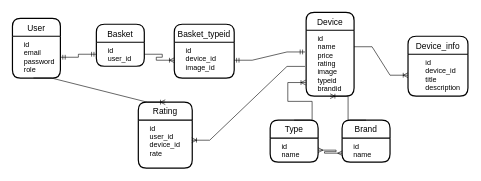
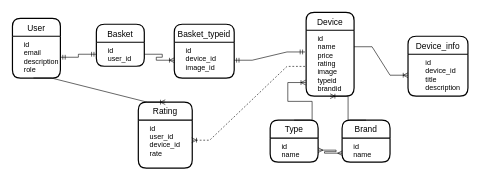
  <mxCell id="0" />
  <mxCell id="1" parent="0" />
  <mxCell id="2" value="User" style="swimlane;childLayout=stackLayout;horizontal=1;startSize=30;horizontalStack=0;rounded=1;fontSize=14;fontStyle=0;strokeWidth=2;resizeParent=0;resizeLast=1;shadow=0;dashed=0;align=center;" vertex="1" parent="1"><mxGeometry x="20" y="30" width="80" height="100" as="geometry" /></mxCell>
- <mxCell id="3" value="    id&#10;    email&#10;    password&#10;    role" style="align=left;strokeColor=none;fillColor=none;spacingLeft=4;fontSize=12;verticalAlign=top;resizable=0;rotatable=0;part=1;" vertex="1" parent="2"><mxGeometry y="30" width="80" height="70" as="geometry" /></mxCell>
+ <mxCell id="3" value="    id&#10;    email&#10;    description&#10;    role" style="align=left;strokeColor=none;fillColor=none;spacingLeft=4;fontSize=12;verticalAlign=top;resizable=0;rotatable=0;part=1;" vertex="1" parent="2"><mxGeometry y="30" width="80" height="70" as="geometry" /></mxCell>
  <mxCell id="4" value="Basket" style="swimlane;childLayout=stackLayout;horizontal=1;startSize=30;horizontalStack=0;rounded=1;fontSize=14;fontStyle=0;strokeWidth=2;resizeParent=0;resizeLast=1;shadow=0;dashed=0;align=center;" vertex="1" parent="1"><mxGeometry x="160" y="40" width="80" height="70" as="geometry" /></mxCell>
  <mxCell id="5" value="    id&#10;    user_id" style="align=left;strokeColor=none;fillColor=none;spacingLeft=4;fontSize=12;verticalAlign=top;resizable=0;rotatable=0;part=1;" vertex="1" parent="4"><mxGeometry y="30" width="80" height="40" as="geometry" /></mxCell>
  <mxCell id="6" value="Device" style="swimlane;childLayout=stackLayout;horizontal=1;startSize=30;horizontalStack=0;rounded=1;fontSize=14;fontStyle=0;strokeWidth=2;resizeParent=0;resizeLast=1;shadow=0;dashed=0;align=center;" vertex="1" parent="1"><mxGeometry x="510" y="20" width="80" height="140" as="geometry" /></mxCell>
  <mxCell id="7" value="    id&#10;    name&#10;    price&#10;    rating&#10;    image&#10;    typeid&#10;    brandid&#10;    " style="align=left;strokeColor=none;fillColor=none;spacingLeft=4;fontSize=12;verticalAlign=top;resizable=0;rotatable=0;part=1;" vertex="1" parent="6"><mxGeometry y="30" width="80" height="110" as="geometry" /></mxCell>
  <mxCell id="8" value="Type" style="swimlane;childLayout=stackLayout;horizontal=1;startSize=30;horizontalStack=0;rounded=1;fontSize=14;fontStyle=0;strokeWidth=2;resizeParent=0;resizeLast=1;shadow=0;dashed=0;align=center;" vertex="1" parent="1"><mxGeometry x="450" y="200" width="80" height="70" as="geometry" /></mxCell>
  <mxCell id="9" value="    id&#10;    name" style="align=left;strokeColor=none;fillColor=none;spacingLeft=4;fontSize=12;verticalAlign=top;resizable=0;rotatable=0;part=1;" vertex="1" parent="8"><mxGeometry y="30" width="80" height="40" as="geometry" /></mxCell>
  <mxCell id="10" value="Brand" style="swimlane;childLayout=stackLayout;horizontal=1;startSize=30;horizontalStack=0;rounded=1;fontSize=14;fontStyle=0;strokeWidth=2;resizeParent=0;resizeLast=1;shadow=0;dashed=0;align=center;" vertex="1" parent="1"><mxGeometry x="570" y="200" width="80" height="70" as="geometry" /></mxCell>
  <mxCell id="11" value="    id&#10;    name" style="align=left;strokeColor=none;fillColor=none;spacingLeft=4;fontSize=12;verticalAlign=top;resizable=0;rotatable=0;part=1;" vertex="1" parent="10"><mxGeometry y="30" width="80" height="40" as="geometry" /></mxCell>
  <mxCell id="12" value="" style="edgeStyle=entityRelationEdgeStyle;fontSize=12;html=1;endArrow=ERmany;startArrow=ERmany;rounded=0;exitX=1;exitY=0.5;exitDx=0;exitDy=0;entryX=0.008;entryY=0.628;entryDx=0;entryDy=0;entryPerimeter=0;" edge="1" parent="1" source="9" target="11"><mxGeometry width="100" height="100" relative="1" as="geometry"><mxPoint x="360" y="450" as="sourcePoint" /><mxPoint x="460" y="350" as="targetPoint" /></mxGeometry></mxCell>
  <mxCell id="13" value="" style="edgeStyle=entityRelationEdgeStyle;fontSize=12;html=1;endArrow=ERoneToMany;rounded=0;exitX=0.5;exitY=0;exitDx=0;exitDy=0;entryX=0.5;entryY=1;entryDx=0;entryDy=0;" edge="1" parent="1" source="10" target="7"><mxGeometry width="100" height="100" relative="1" as="geometry"><mxPoint x="470" y="200" as="sourcePoint" /><mxPoint x="570" y="100" as="targetPoint" /></mxGeometry></mxCell>
  <mxCell id="14" value="" style="edgeStyle=entityRelationEdgeStyle;fontSize=12;html=1;endArrow=ERoneToMany;rounded=0;exitX=0.5;exitY=0;exitDx=0;exitDy=0;entryX=-0.007;entryY=0.793;entryDx=0;entryDy=0;entryPerimeter=0;" edge="1" parent="1" source="8" target="7"><mxGeometry width="100" height="100" relative="1" as="geometry"><mxPoint x="450" y="330" as="sourcePoint" /><mxPoint x="550" y="230" as="targetPoint" /></mxGeometry></mxCell>
  <mxCell id="15" value="Device_info" style="swimlane;childLayout=stackLayout;horizontal=1;startSize=30;horizontalStack=0;rounded=1;fontSize=14;fontStyle=0;strokeWidth=2;resizeParent=0;resizeLast=1;shadow=0;dashed=0;align=center;" vertex="1" parent="1"><mxGeometry x="680" y="60" width="100" height="100" as="geometry" /></mxCell>
  <mxCell id="16" value="       id&#10;       device_id&#10;       title&#10;       description" style="align=left;strokeColor=none;fillColor=none;spacingLeft=4;fontSize=12;verticalAlign=top;resizable=0;rotatable=0;part=1;" vertex="1" parent="15"><mxGeometry y="30" width="100" height="70" as="geometry" /></mxCell>
  <mxCell id="17" value="" style="edgeStyle=entityRelationEdgeStyle;fontSize=12;html=1;endArrow=ERoneToMany;rounded=0;exitX=1;exitY=0.25;exitDx=0;exitDy=0;entryX=0;entryY=0.5;entryDx=0;entryDy=0;" edge="1" parent="1" source="7" target="16"><mxGeometry width="100" height="100" relative="1" as="geometry"><mxPoint x="610" y="420" as="sourcePoint" /><mxPoint x="710" y="320" as="targetPoint" /></mxGeometry></mxCell>
  <mxCell id="18" value="Basket_typeid" style="swimlane;childLayout=stackLayout;horizontal=1;startSize=30;horizontalStack=0;rounded=1;fontSize=14;fontStyle=0;strokeWidth=2;resizeParent=0;resizeLast=1;shadow=0;dashed=0;align=center;" vertex="1" parent="1"><mxGeometry x="290" y="40" width="100" height="90" as="geometry" /></mxCell>
  <mxCell id="19" value="    id&#10;    device_id&#10;    image_id" style="align=left;strokeColor=none;fillColor=none;spacingLeft=4;fontSize=12;verticalAlign=top;resizable=0;rotatable=0;part=1;" vertex="1" parent="18"><mxGeometry y="30" width="100" height="60" as="geometry" /></mxCell>
  <mxCell id="20" value="" style="edgeStyle=entityRelationEdgeStyle;fontSize=12;html=1;endArrow=ERoneToMany;rounded=0;exitX=1;exitY=0.5;exitDx=0;exitDy=0;" edge="1" parent="1" source="5" target="19"><mxGeometry width="100" height="100" relative="1" as="geometry"><mxPoint x="120" y="380" as="sourcePoint" /><mxPoint x="290" y="90" as="targetPoint" /></mxGeometry></mxCell>
  <mxCell id="21" value="Rating" style="swimlane;childLayout=stackLayout;horizontal=1;startSize=30;horizontalStack=0;rounded=1;fontSize=14;fontStyle=0;strokeWidth=2;resizeParent=0;resizeLast=1;shadow=0;dashed=0;align=center;" vertex="1" parent="1"><mxGeometry x="230" y="170" width="90" height="110" as="geometry" /></mxCell>
  <mxCell id="22" value="    id&#10;    user_id&#10;    device_id&#10;    rate" style="align=left;strokeColor=none;fillColor=none;spacingLeft=4;fontSize=12;verticalAlign=top;resizable=0;rotatable=0;part=1;" vertex="1" parent="21"><mxGeometry y="30" width="90" height="80" as="geometry" /></mxCell>
  <mxCell id="23" value="" style="edgeStyle=entityRelationEdgeStyle;fontSize=12;html=1;endArrow=ERoneToMany;rounded=0;exitX=0.437;exitY=0.995;exitDx=0;exitDy=0;exitPerimeter=0;entryX=0.5;entryY=0;entryDx=0;entryDy=0;" edge="1" parent="1" source="3" target="21"><mxGeometry width="100" height="100" relative="1" as="geometry"><mxPoint x="50" y="280" as="sourcePoint" /><mxPoint x="150" y="180" as="targetPoint" /></mxGeometry></mxCell>
- <mxCell id="24" value="" style="edgeStyle=entityRelationEdgeStyle;fontSize=12;html=1;endArrow=ERoneToMany;rounded=0;exitX=-0.024;exitY=0.548;exitDx=0;exitDy=0;exitPerimeter=0;entryX=0.99;entryY=0.418;entryDx=0;entryDy=0;entryPerimeter=0;" edge="1" parent="1" source="7" target="22"><mxGeometry width="100" height="100" relative="1" as="geometry"><mxPoint x="310" y="300" as="sourcePoint" /><mxPoint x="410" y="200" as="targetPoint" /></mxGeometry></mxCell>
+ <mxCell id="24" value="" style="edgeStyle=entityRelationEdgeStyle;fontSize=12;html=1;endArrow=ERoneToMany;rounded=0;exitX=-0.024;exitY=0.548;exitDx=0;exitDy=0;exitPerimeter=0;entryX=0.99;entryY=0.418;entryDx=0;entryDy=0;entryPerimeter=0;dashed=1;" edge="1" parent="1" source="7" target="22"><mxGeometry width="100" height="100" relative="1" as="geometry"><mxPoint x="310" y="300" as="sourcePoint" /><mxPoint x="410" y="200" as="targetPoint" /></mxGeometry></mxCell>
  <mxCell id="25" value="" style="edgeStyle=entityRelationEdgeStyle;fontSize=12;html=1;endArrow=ERmandOne;startArrow=ERmandOne;rounded=0;exitX=1;exitY=0.5;exitDx=0;exitDy=0;entryX=0;entryY=0.5;entryDx=0;entryDy=0;" edge="1" parent="1" source="3" target="5"><mxGeometry width="100" height="100" relative="1" as="geometry"><mxPoint x="145" y="470" as="sourcePoint" /><mxPoint x="245" y="370" as="targetPoint" /></mxGeometry></mxCell>
  <mxCell id="26" value="" style="edgeStyle=entityRelationEdgeStyle;fontSize=12;html=1;endArrow=ERmandOne;startArrow=ERmandOne;rounded=0;exitX=1;exitY=0.5;exitDx=0;exitDy=0;entryX=-0.024;entryY=0.329;entryDx=0;entryDy=0;entryPerimeter=0;" edge="1" parent="1" source="19" target="7"><mxGeometry width="100" height="100" relative="1" as="geometry"><mxPoint x="440" y="160" as="sourcePoint" /><mxPoint x="540" y="60" as="targetPoint" /></mxGeometry></mxCell>
